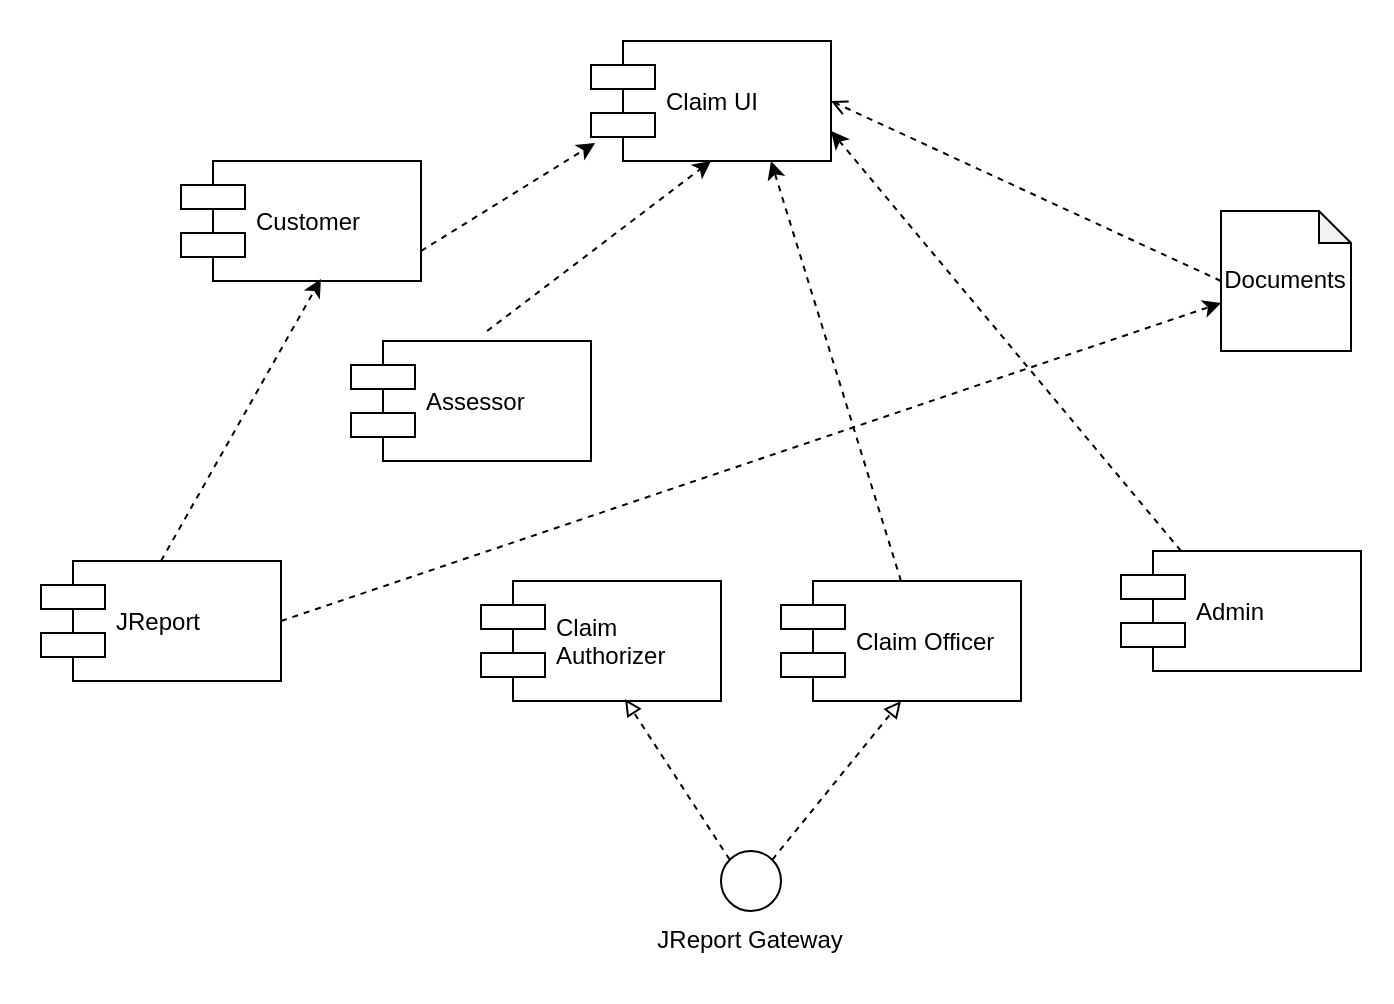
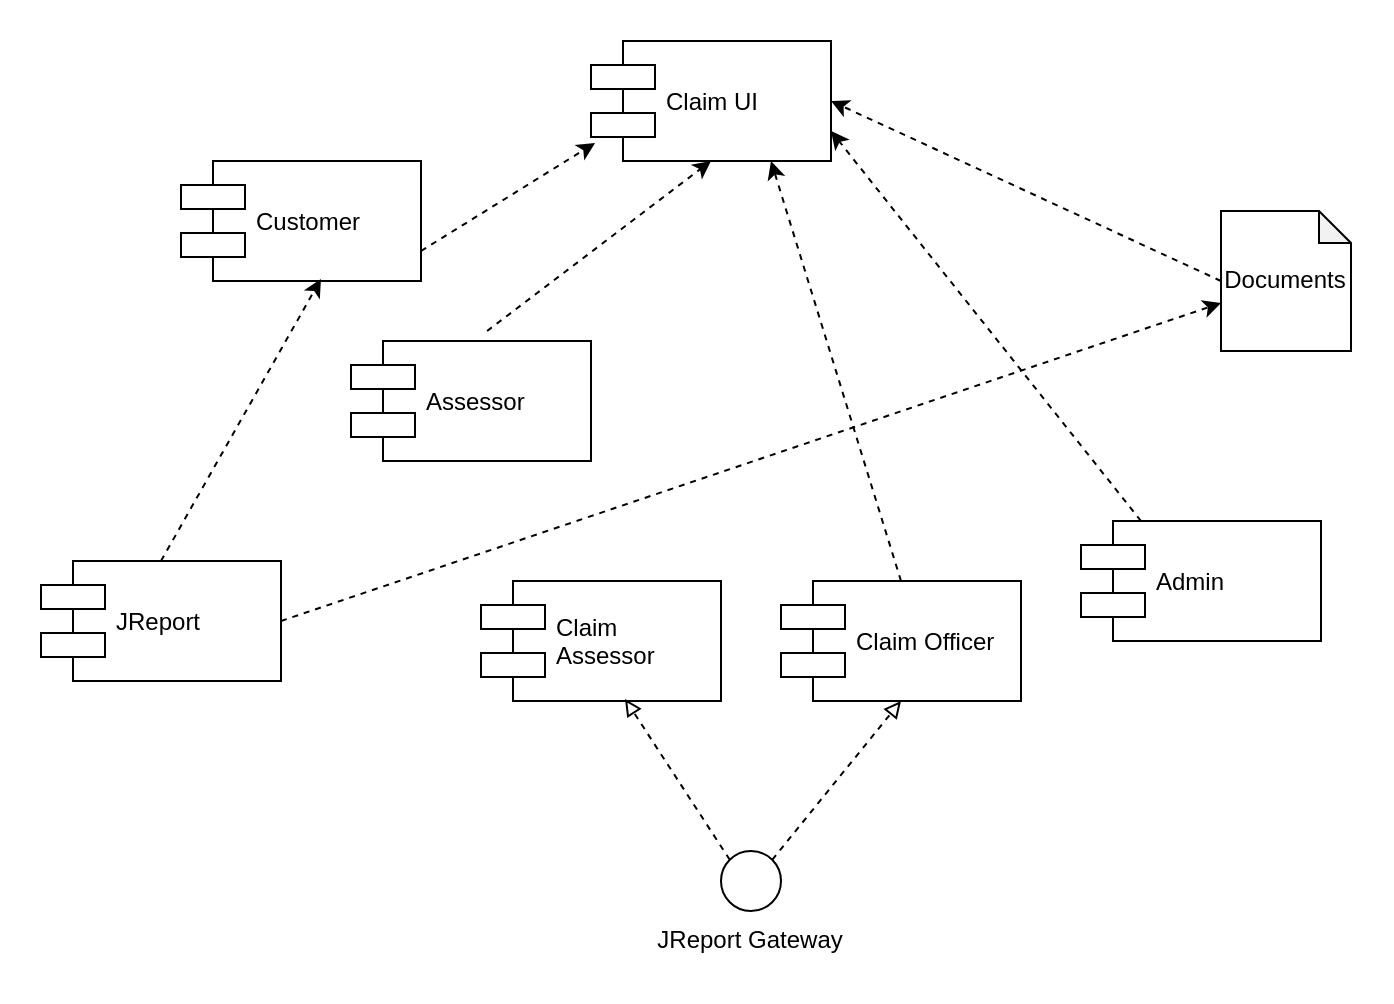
  <mxCell id="0" />
  <mxCell id="1" parent="0" />
  <mxCell id="2" value="Customer" style="shape=component;align=left;spacingLeft=36;" vertex="1" parent="1"><mxGeometry x="90" y="80" width="120" height="60" as="geometry" /></mxCell>
  <mxCell id="3" value="Claim UI" style="shape=component;align=left;spacingLeft=36;" vertex="1" parent="1"><mxGeometry x="295" y="20" width="120" height="60" as="geometry" /></mxCell>
- <mxCell id="4" value="Admin" style="shape=component;align=left;spacingLeft=36;" vertex="1" parent="1"><mxGeometry x="560" y="275" width="120" height="60" as="geometry" /></mxCell>
+ <mxCell id="4" value="Admin" style="shape=component;align=left;spacingLeft=36;" vertex="1" parent="1"><mxGeometry x="540" y="260" width="120" height="60" as="geometry" /></mxCell>
  <mxCell id="5" value="Claim Officer" style="shape=component;align=left;spacingLeft=36;" vertex="1" parent="1"><mxGeometry x="390" y="290" width="120" height="60" as="geometry" /></mxCell>
  <mxCell id="6" value="Assessor" style="shape=component;align=left;spacingLeft=36;" vertex="1" parent="1"><mxGeometry x="175" y="170" width="120" height="60" as="geometry" /></mxCell>
- <mxCell id="7" value="Claim&#10;Authorizer" style="shape=component;align=left;spacingLeft=36;" vertex="1" parent="1"><mxGeometry x="240" y="290" width="120" height="60" as="geometry" /></mxCell>
+ <mxCell id="7" value="Claim&#10;Assessor" style="shape=component;align=left;spacingLeft=36;" vertex="1" parent="1"><mxGeometry x="240" y="290" width="120" height="60" as="geometry" /></mxCell>
  <mxCell id="8" value="" style="endArrow=classic;html=1;entryX=0.017;entryY=0.85;entryDx=0;entryDy=0;entryPerimeter=0;exitX=1;exitY=0.75;exitDx=0;exitDy=0;dashed=1;" edge="1" parent="1" source="2" target="3"><mxGeometry width="50" height="50" relative="1" as="geometry"><mxPoint x="185" y="120" as="sourcePoint" /><mxPoint x="235" y="70" as="targetPoint" /></mxGeometry></mxCell>
  <mxCell id="9" value="" style="endArrow=classic;html=1;entryX=0.5;entryY=1;entryDx=0;entryDy=0;exitX=0.567;exitY=-0.083;exitDx=0;exitDy=0;dashed=1;exitPerimeter=0;" edge="1" parent="1" source="6" target="3"><mxGeometry width="50" height="50" relative="1" as="geometry"><mxPoint x="251.5" y="180" as="sourcePoint" /><mxPoint x="338.5" y="126" as="targetPoint" /></mxGeometry></mxCell>
  <mxCell id="10" value="" style="endArrow=classic;html=1;entryX=0.75;entryY=1;entryDx=0;entryDy=0;exitX=0.5;exitY=0;exitDx=0;exitDy=0;dashed=1;" edge="1" parent="1" source="5" target="3"><mxGeometry width="50" height="50" relative="1" as="geometry"><mxPoint x="230" y="145" as="sourcePoint" /><mxPoint x="317" y="91" as="targetPoint" /></mxGeometry></mxCell>
  <mxCell id="11" value="" style="endArrow=classic;html=1;entryX=1;entryY=0.75;entryDx=0;entryDy=0;exitX=0.25;exitY=0;exitDx=0;exitDy=0;dashed=1;" edge="1" parent="1" source="4" target="3"><mxGeometry width="50" height="50" relative="1" as="geometry"><mxPoint x="240" y="155" as="sourcePoint" /><mxPoint x="327" y="101" as="targetPoint" /></mxGeometry></mxCell>
  <mxCell id="12" value="JReport" style="shape=component;align=left;spacingLeft=36;" vertex="1" parent="1"><mxGeometry x="20" y="280" width="120" height="60" as="geometry" /></mxCell>
  <mxCell id="13" value="" style="endArrow=classic;html=1;entryX=0.583;entryY=0.983;entryDx=0;entryDy=0;entryPerimeter=0;exitX=0.5;exitY=0;exitDx=0;exitDy=0;dashed=1;" edge="1" parent="1" source="12" target="2"><mxGeometry width="50" height="50" relative="1" as="geometry"><mxPoint x="260" y="175" as="sourcePoint" /><mxPoint x="347" y="121" as="targetPoint" /></mxGeometry></mxCell>
  <mxCell id="14" value="" style="endArrow=classic;html=1;exitX=1;exitY=0.5;exitDx=0;exitDy=0;dashed=1;" edge="1" parent="1" source="12" target="15"><mxGeometry width="50" height="50" relative="1" as="geometry"><mxPoint x="270" y="185" as="sourcePoint" /><mxPoint x="357" y="131" as="targetPoint" /></mxGeometry></mxCell>
  <mxCell id="15" value="Documents" style="shape=note;whiteSpace=wrap;html=1;backgroundOutline=1;darkOpacity=0.05;size=16;" vertex="1" parent="1"><mxGeometry x="610" y="105" width="65" height="70" as="geometry" /></mxCell>
- <mxCell id="16" value="" style="endArrow=open;html=1;entryX=1;entryY=0.5;entryDx=0;entryDy=0;exitX=0;exitY=0.5;exitDx=0;exitDy=0;dashed=1;exitPerimeter=0;" edge="1" parent="1" source="15" target="3"><mxGeometry width="50" height="50" relative="1" as="geometry"><mxPoint x="280" y="195" as="sourcePoint" /><mxPoint x="367" y="141" as="targetPoint" /></mxGeometry></mxCell>
+ <mxCell id="16" value="" style="endArrow=classic;html=1;entryX=1;entryY=0.5;entryDx=0;entryDy=0;exitX=0;exitY=0.5;exitDx=0;exitDy=0;dashed=1;exitPerimeter=0;" edge="1" parent="1" source="15" target="3"><mxGeometry width="50" height="50" relative="1" as="geometry"><mxPoint x="280" y="195" as="sourcePoint" /><mxPoint x="367" y="141" as="targetPoint" /></mxGeometry></mxCell>
  <mxCell id="17" value="" style="ellipse;whiteSpace=wrap;html=1;aspect=fixed;" vertex="1" parent="1"><mxGeometry x="360" y="425" width="30" height="30" as="geometry" /></mxCell>
  <mxCell id="18" value="&amp;nbsp; JReport Gateway" style="text;html=1;resizable=0;points=[];autosize=1;align=left;verticalAlign=top;spacingTop=-4;" vertex="1" parent="1"><mxGeometry x="320" y="460" width="120" height="20" as="geometry" /></mxCell>
  <mxCell id="19" value="" style="endArrow=block;html=1;dashed=1;entryX=0.6;entryY=0.983;entryDx=0;entryDy=0;entryPerimeter=0;exitX=0;exitY=0;exitDx=0;exitDy=0;endFill=0;" edge="1" parent="1" source="17" target="7"><mxGeometry width="50" height="50" relative="1" as="geometry"><mxPoint x="20" y="550" as="sourcePoint" /><mxPoint x="70" y="500" as="targetPoint" /></mxGeometry></mxCell>
  <mxCell id="20" value="" style="endArrow=block;html=1;dashed=1;entryX=0.5;entryY=1;entryDx=0;entryDy=0;exitX=1;exitY=0;exitDx=0;exitDy=0;endFill=0;" edge="1" parent="1" source="17" target="5"><mxGeometry width="50" height="50" relative="1" as="geometry"><mxPoint x="20" y="550" as="sourcePoint" /><mxPoint x="70" y="500" as="targetPoint" /></mxGeometry></mxCell>
